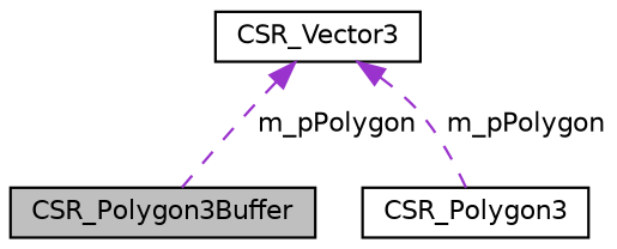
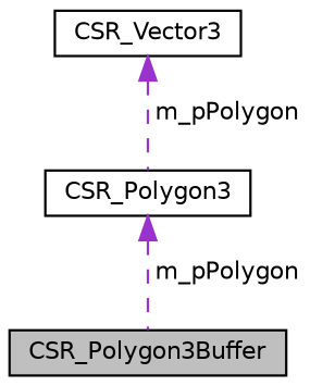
  digraph {
    node [color=black fillcolor=white fontname=Helvetica fontsize=10 shape=record style=filled]
    edge [color=darkorchid3 dir=back fontname=Helvetica fontsize=10 labelfontname=Helvetica labelfontsize=10 style=dashed]
    n1 [fillcolor=grey75 fontcolor=black height=0.2 label=CSR_Polygon3Buffer width=0.4]
    n2 [height=0.2 label=CSR_Polygon3 width=0.4]
    n3 [height=0.2 label=CSR_Vector3 width=0.4]
-   n3 -> n1 [label=" m_pPolygon"]
+   n2 -> n1 [label=" m_pPolygon"]
    n3 -> n2 [label=" m_pPolygon"]
  }
